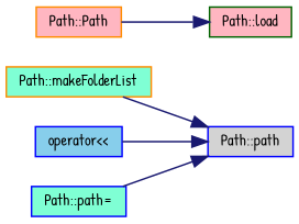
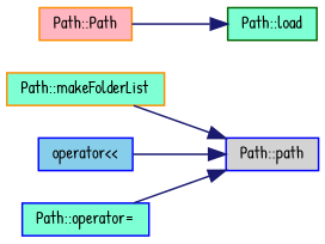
  digraph {
    fontname="Patrick Hand"
    rankdir=RL
    node [color=blue fillcolor=aquamarine fontname="Patrick Hand" fontsize=10 shape=record style=filled]
    edge [color=midnightblue dir=back fontname="Patrick Hand" fontsize=10 labelfontname=Helvetica labelfontsize=10 style=solid]
    n1 [fillcolor=lightgrey fontcolor=black height=0.2 label="Path::path" width=0.4]
    n2 [color=darkorange height=0.2 label="Path::makeFolderList" width=0.4]
    n3 [fillcolor=skyblue height=0.2 label="operator\<\<" width=0.4]
-   n4 [height=0.2 label="Path::path=" width=0.4]
-   n5 [color=darkgreen fillcolor=lightpink height=0.2 label="Path::load" width=0.4]
+   n4 [height=0.2 label="Path::operator=" width=0.4]
+   n5 [color=darkgreen height=0.2 label="Path::load" width=0.4]
    n6 [color=darkorange fillcolor=lightpink height=0.2 label="Path::Path" width=0.4]
    n1 -> n2
    n1 -> n3
    n1 -> n4
    n5 -> n6
  }
